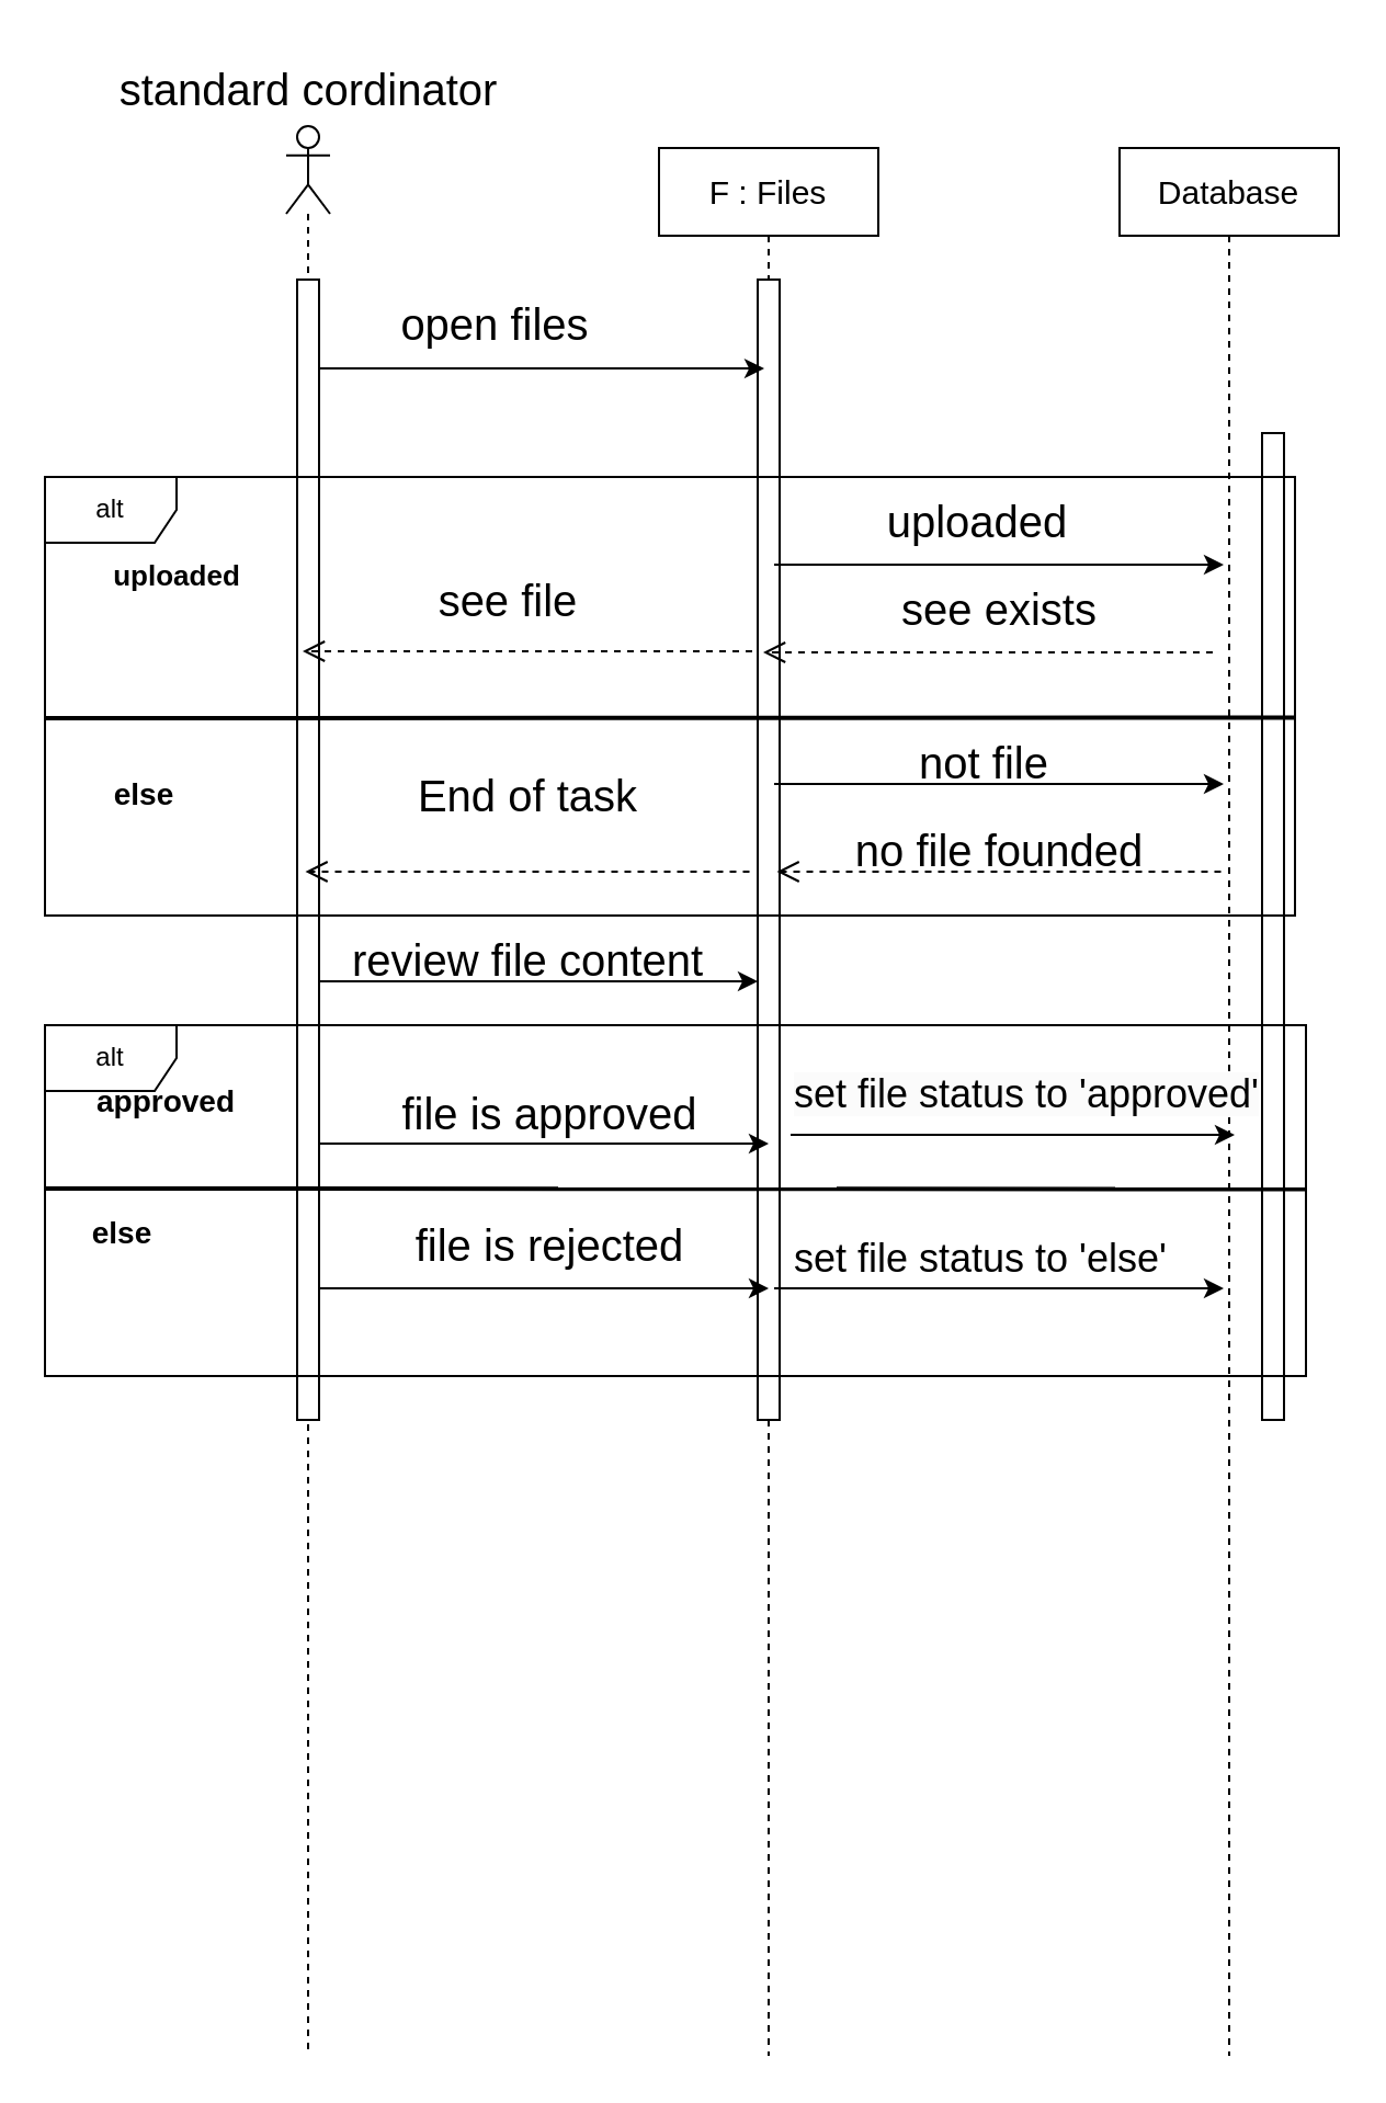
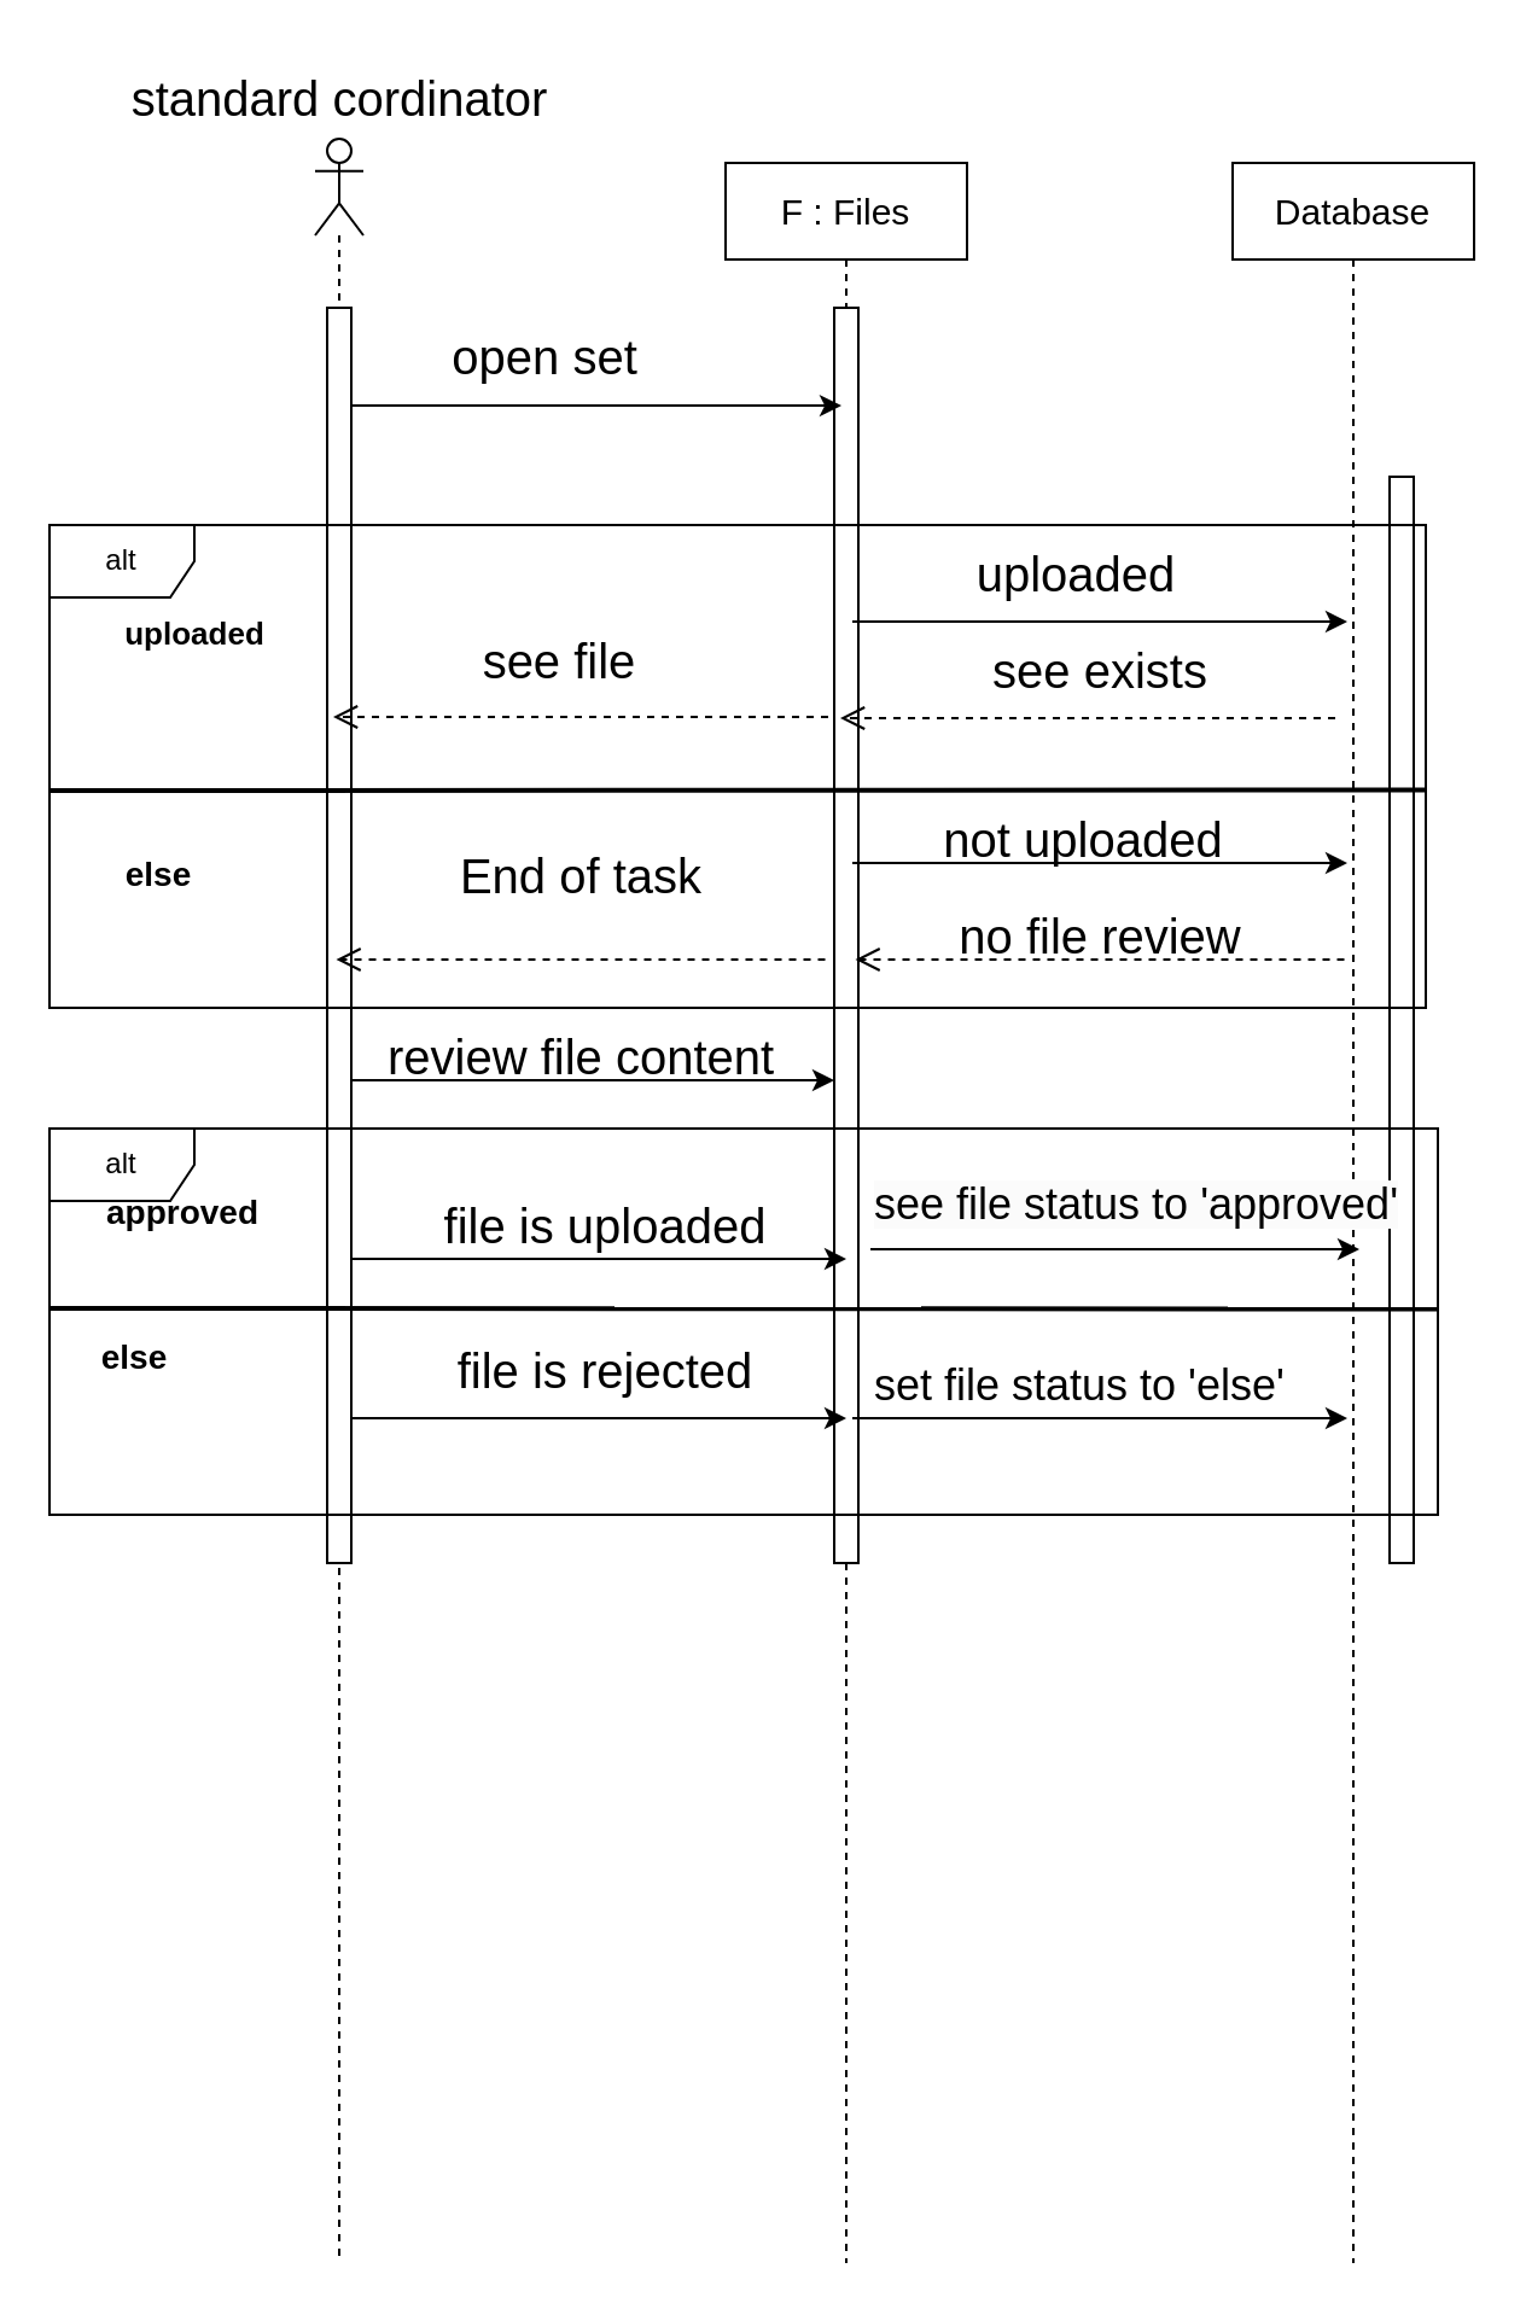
  <mxCell id="0" />
  <mxCell id="1" parent="0" />
  <mxCell id="2" value="" style="shape=umlLifeline;perimeter=lifelinePerimeter;whiteSpace=wrap;html=1;container=1;dropTarget=0;collapsible=0;recursiveResize=0;outlineConnect=0;portConstraint=eastwest;newEdgeStyle={&quot;curved&quot;:0,&quot;rounded&quot;:0};participant=umlActor;" parent="1" vertex="1"><mxGeometry x="130" y="57" width="20" height="880" as="geometry" /></mxCell>
  <mxCell id="3" value="" style="html=1;points=[[0,0,0,0,5],[0,1,0,0,-5],[1,0,0,0,5],[1,1,0,0,-5]];perimeter=orthogonalPerimeter;outlineConnect=0;targetShapes=umlLifeline;portConstraint=eastwest;newEdgeStyle={&quot;curved&quot;:0,&quot;rounded&quot;:0};" parent="2" vertex="1"><mxGeometry x="5" y="70" width="10" height="520" as="geometry" /></mxCell>
  <mxCell id="4" value="&lt;font style=&quot;font-size: 15px;&quot;&gt;F : Files&lt;/font&gt;" style="shape=umlLifeline;perimeter=lifelinePerimeter;whiteSpace=wrap;html=1;container=1;dropTarget=0;collapsible=0;recursiveResize=0;outlineConnect=0;portConstraint=eastwest;newEdgeStyle={&quot;curved&quot;:0,&quot;rounded&quot;:0};" parent="1" vertex="1"><mxGeometry x="300" y="67" width="100" height="870" as="geometry" /></mxCell>
  <mxCell id="5" value="" style="html=1;points=[[0,0,0,0,5],[0,1,0,0,-5],[1,0,0,0,5],[1,1,0,0,-5]];perimeter=orthogonalPerimeter;outlineConnect=0;targetShapes=umlLifeline;portConstraint=eastwest;newEdgeStyle={&quot;curved&quot;:0,&quot;rounded&quot;:0};" parent="4" vertex="1"><mxGeometry x="45" y="60" width="10" height="520" as="geometry" /></mxCell>
  <mxCell id="6" value="&lt;font style=&quot;font-size: 15px;&quot;&gt;Database&lt;/font&gt;" style="shape=umlLifeline;perimeter=lifelinePerimeter;whiteSpace=wrap;html=1;container=1;dropTarget=0;collapsible=0;recursiveResize=0;outlineConnect=0;portConstraint=eastwest;newEdgeStyle={&quot;curved&quot;:0,&quot;rounded&quot;:0};" parent="1" vertex="1"><mxGeometry x="510" y="67" width="100" height="870" as="geometry" /></mxCell>
  <mxCell id="7" value="" style="html=1;points=[[0,0,0,0,5],[0,1,0,0,-5],[1,0,0,0,5],[1,1,0,0,-5]];perimeter=orthogonalPerimeter;outlineConnect=0;targetShapes=umlLifeline;portConstraint=eastwest;newEdgeStyle={&quot;curved&quot;:0,&quot;rounded&quot;:0};" parent="6" vertex="1"><mxGeometry x="65" y="130" width="10" height="450" as="geometry" /></mxCell>
  <mxCell id="8" value="alt" style="shape=umlFrame;whiteSpace=wrap;html=1;pointerEvents=0;" parent="1" vertex="1"><mxGeometry x="20" y="217" width="570" height="200" as="geometry" /></mxCell>
  <mxCell id="9" value="&lt;span style=&quot;font-size: 13px;&quot;&gt;&lt;b&gt;uploaded&lt;/b&gt;&lt;/span&gt;" style="text;html=1;align=center;verticalAlign=middle;resizable=0;points=[];autosize=1;strokeColor=none;fillColor=none;" parent="1" vertex="1"><mxGeometry x="40" y="247" width="80" height="30" as="geometry" /></mxCell>
  <mxCell id="10" value="&lt;span style=&quot;font-size: 20px;&quot;&gt;uploaded&lt;/span&gt;" style="text;html=1;align=center;verticalAlign=middle;resizable=0;points=[];autosize=1;strokeColor=none;fillColor=none;" parent="1" vertex="1"><mxGeometry x="390" y="217" width="110" height="40" as="geometry" /></mxCell>
  <mxCell id="11" value="&lt;span style=&quot;font-size: 20px;&quot;&gt;see file&lt;/span&gt;" style="html=1;verticalAlign=bottom;endArrow=open;dashed=1;endSize=8;curved=0;rounded=0;" parent="1" edge="1"><mxGeometry x="0.098" y="-9" relative="1" as="geometry"><mxPoint x="342.5" y="296.5" as="sourcePoint" /><mxPoint x="137.5" y="296.5" as="targetPoint" /><mxPoint x="1" as="offset" /></mxGeometry></mxCell>
  <mxCell id="12" value="&lt;font style=&quot;font-size: 14px;&quot;&gt;&lt;b&gt;else&lt;/b&gt;&lt;/font&gt;" style="text;html=1;align=center;verticalAlign=middle;resizable=0;points=[];autosize=1;strokeColor=none;fillColor=none;" parent="1" vertex="1"><mxGeometry x="40" y="347" width="50" height="30" as="geometry" /></mxCell>
  <mxCell id="13" value="" style="edgeStyle=none;orthogonalLoop=1;jettySize=auto;html=1;rounded=0;entryX=0.3;entryY=0.078;entryDx=0;entryDy=0;entryPerimeter=0;" parent="1" source="3" target="5" edge="1"><mxGeometry width="100" relative="1" as="geometry"><mxPoint x="150" y="167" as="sourcePoint" /><mxPoint x="340" y="167" as="targetPoint" /><Array as="points" /></mxGeometry></mxCell>
- <mxCell id="14" value="&lt;span style=&quot;font-size: 20px;&quot;&gt;open files&lt;/span&gt;" style="text;html=1;align=center;verticalAlign=middle;resizable=0;points=[];autosize=1;strokeColor=none;fillColor=none;" parent="1" vertex="1"><mxGeometry x="170" y="127" width="110" height="40" as="geometry" /></mxCell>
+ <mxCell id="14" value="&lt;span style=&quot;font-size: 20px;&quot;&gt;open set&lt;/span&gt;" style="text;html=1;align=center;verticalAlign=middle;resizable=0;points=[];autosize=1;strokeColor=none;fillColor=none;" parent="1" vertex="1"><mxGeometry x="170" y="127" width="110" height="40" as="geometry" /></mxCell>
  <mxCell id="15" value="" style="edgeStyle=none;orthogonalLoop=1;jettySize=auto;html=1;rounded=0;" parent="1" edge="1"><mxGeometry width="100" relative="1" as="geometry"><mxPoint x="352.5" y="257" as="sourcePoint" /><mxPoint x="557.5" y="257" as="targetPoint" /><Array as="points" /></mxGeometry></mxCell>
- <mxCell id="16" value="&lt;font style=&quot;font-size: 20px;&quot;&gt;not file&lt;/font&gt;" style="text;html=1;align=center;verticalAlign=middle;resizable=0;points=[];autosize=1;strokeColor=none;fillColor=none;" parent="1" vertex="1"><mxGeometry x="377.5" y="327" width="140" height="40" as="geometry" /></mxCell>
+ <mxCell id="16" value="&lt;font style=&quot;font-size: 20px;&quot;&gt;not uploaded&lt;/font&gt;" style="text;html=1;align=center;verticalAlign=middle;resizable=0;points=[];autosize=1;strokeColor=none;fillColor=none;" parent="1" vertex="1"><mxGeometry x="377.5" y="327" width="140" height="40" as="geometry" /></mxCell>
  <mxCell id="17" value="&lt;span style=&quot;font-size: 20px;&quot;&gt;End of task&lt;/span&gt;" style="html=1;verticalAlign=bottom;endArrow=open;dashed=1;endSize=8;curved=0;rounded=0;" parent="1" edge="1"><mxGeometry y="-20" relative="1" as="geometry"><mxPoint x="341.25" y="397" as="sourcePoint" /><mxPoint x="138.75" y="397" as="targetPoint" /><mxPoint as="offset" /></mxGeometry></mxCell>
  <mxCell id="18" value="" style="edgeStyle=none;orthogonalLoop=1;jettySize=auto;html=1;rounded=0;" parent="1" edge="1"><mxGeometry width="100" relative="1" as="geometry"><mxPoint x="352.5" y="357" as="sourcePoint" /><mxPoint x="557.5" y="357" as="targetPoint" /><Array as="points" /></mxGeometry></mxCell>
  <mxCell id="19" value="" style="edgeStyle=none;orthogonalLoop=1;jettySize=auto;html=1;rounded=0;" parent="1" edge="1"><mxGeometry width="100" relative="1" as="geometry"><mxPoint x="145" y="447" as="sourcePoint" /><mxPoint x="345" y="447" as="targetPoint" /><Array as="points" /></mxGeometry></mxCell>
  <mxCell id="20" value="&lt;font style=&quot;font-size: 20px;&quot;&gt;review file content&lt;/font&gt;" style="text;html=1;align=center;verticalAlign=middle;resizable=0;points=[];autosize=1;strokeColor=none;fillColor=none;" parent="1" vertex="1"><mxGeometry x="150" y="417" width="180" height="40" as="geometry" /></mxCell>
  <mxCell id="21" value="alt" style="shape=umlFrame;whiteSpace=wrap;html=1;pointerEvents=0;" parent="1" vertex="1"><mxGeometry x="20" y="467" width="575" height="160" as="geometry" /></mxCell>
  <mxCell id="22" value="&lt;span style=&quot;font-size: 14px;&quot;&gt;&lt;b&gt;approved&lt;/b&gt;&lt;/span&gt;" style="text;html=1;align=center;verticalAlign=middle;resizable=0;points=[];autosize=1;strokeColor=none;fillColor=none;" parent="1" vertex="1"><mxGeometry x="30" y="487" width="90" height="30" as="geometry" /></mxCell>
  <mxCell id="23" value="&lt;font style=&quot;font-size: 14px;&quot;&gt;&lt;b&gt;else&lt;/b&gt;&lt;/font&gt;" style="text;html=1;align=center;verticalAlign=middle;resizable=0;points=[];autosize=1;strokeColor=none;fillColor=none;" parent="1" vertex="1"><mxGeometry x="30" y="547" width="50" height="30" as="geometry" /></mxCell>
  <mxCell id="24" value="" style="edgeStyle=none;orthogonalLoop=1;jettySize=auto;html=1;rounded=0;" parent="1" edge="1"><mxGeometry width="100" relative="1" as="geometry"><mxPoint x="145" y="521" as="sourcePoint" /><mxPoint x="350" y="521" as="targetPoint" /><Array as="points" /></mxGeometry></mxCell>
  <mxCell id="25" value="" style="edgeStyle=none;orthogonalLoop=1;jettySize=auto;html=1;rounded=0;" parent="1" edge="1"><mxGeometry width="100" relative="1" as="geometry"><mxPoint x="145" y="587" as="sourcePoint" /><mxPoint x="350" y="587" as="targetPoint" /><Array as="points" /></mxGeometry></mxCell>
- <mxCell id="26" value="&lt;span style=&quot;font-size: 20px;&quot;&gt;file is approved&lt;/span&gt;" style="text;html=1;align=center;verticalAlign=middle;resizable=0;points=[];autosize=1;strokeColor=none;fillColor=none;" parent="1" vertex="1"><mxGeometry x="170" y="487" width="160" height="40" as="geometry" /></mxCell>
+ <mxCell id="26" value="&lt;span style=&quot;font-size: 20px;&quot;&gt;file is uploaded&lt;/span&gt;" style="text;html=1;align=center;verticalAlign=middle;resizable=0;points=[];autosize=1;strokeColor=none;fillColor=none;" parent="1" vertex="1"><mxGeometry x="170" y="487" width="160" height="40" as="geometry" /></mxCell>
  <mxCell id="27" value="&lt;span style=&quot;font-size: 20px;&quot;&gt;file is rejected&lt;/span&gt;" style="text;html=1;align=center;verticalAlign=middle;resizable=0;points=[];autosize=1;strokeColor=none;fillColor=none;" parent="1" vertex="1"><mxGeometry x="175" y="547" width="150" height="40" as="geometry" /></mxCell>
  <mxCell id="28" value="&lt;font style=&quot;font-size: 20px;&quot;&gt;standard cordinator&lt;/font&gt;" style="text;html=1;align=center;verticalAlign=middle;resizable=0;points=[];autosize=1;strokeColor=none;fillColor=none;" parent="1" vertex="1"><mxGeometry x="40" y="20" width="200" height="40" as="geometry" /></mxCell>
  <mxCell id="29" value="" style="html=1;verticalAlign=bottom;endArrow=open;dashed=1;endSize=8;curved=0;rounded=0;" parent="1" edge="1"><mxGeometry x="0.024" y="-10" relative="1" as="geometry"><mxPoint x="552.5" y="297" as="sourcePoint" /><mxPoint x="347.5" y="297" as="targetPoint" /><mxPoint as="offset" /></mxGeometry></mxCell>
  <mxCell id="30" value="" style="edgeStyle=none;orthogonalLoop=1;jettySize=auto;html=1;rounded=0;entryX=1.009;entryY=0.561;entryDx=0;entryDy=0;entryPerimeter=0;endArrow=none;endFill=0;strokeWidth=2;" parent="1" edge="1"><mxGeometry width="100" relative="1" as="geometry"><mxPoint x="20" y="327" as="sourcePoint" /><mxPoint x="590" y="326.76" as="targetPoint" /><Array as="points" /></mxGeometry></mxCell>
  <mxCell id="31" value="" style="edgeStyle=none;orthogonalLoop=1;jettySize=auto;html=1;rounded=0;entryX=1.009;entryY=0.561;entryDx=0;entryDy=0;entryPerimeter=0;endArrow=none;endFill=0;strokeWidth=2;" parent="1" edge="1"><mxGeometry width="100" relative="1" as="geometry"><mxPoint x="20" y="541.5" as="sourcePoint" /><mxPoint x="595.13" y="541.76" as="targetPoint" /><Array as="points" /></mxGeometry></mxCell>
  <mxCell id="32" value="&lt;font style=&quot;font-size: 20px;&quot;&gt;see exists&lt;/font&gt;" style="text;html=1;align=center;verticalAlign=middle;resizable=0;points=[];autosize=1;strokeColor=none;fillColor=none;" parent="1" vertex="1"><mxGeometry x="400" y="257" width="110" height="40" as="geometry" /></mxCell>
  <mxCell id="33" value="" style="html=1;verticalAlign=bottom;endArrow=open;dashed=1;endSize=8;curved=0;rounded=0;" parent="1" edge="1"><mxGeometry x="-0.049" y="-10" relative="1" as="geometry"><mxPoint x="556.25" y="397" as="sourcePoint" /><mxPoint x="353.75" y="397" as="targetPoint" /><mxPoint as="offset" /></mxGeometry></mxCell>
- <mxCell id="34" value="&lt;font style=&quot;font-size: 20px;&quot;&gt;no file founded&lt;/font&gt;" style="text;html=1;align=center;verticalAlign=middle;resizable=0;points=[];autosize=1;strokeColor=none;fillColor=none;" parent="1" vertex="1"><mxGeometry x="380" y="367" width="150" height="40" as="geometry" /></mxCell>
+ <mxCell id="34" value="&lt;font style=&quot;font-size: 20px;&quot;&gt;no file review&lt;/font&gt;" style="text;html=1;align=center;verticalAlign=middle;resizable=0;points=[];autosize=1;strokeColor=none;fillColor=none;" parent="1" vertex="1"><mxGeometry x="380" y="367" width="150" height="40" as="geometry" /></mxCell>
  <mxCell id="35" value="" style="edgeStyle=none;orthogonalLoop=1;jettySize=auto;html=1;rounded=0;" parent="1" edge="1"><mxGeometry width="100" relative="1" as="geometry"><mxPoint x="360" y="517" as="sourcePoint" /><mxPoint x="562.5" y="517" as="targetPoint" /><Array as="points" /></mxGeometry></mxCell>
  <mxCell id="36" value="" style="edgeStyle=none;orthogonalLoop=1;jettySize=auto;html=1;rounded=0;" parent="1" edge="1"><mxGeometry width="100" relative="1" as="geometry"><mxPoint x="352.5" y="587" as="sourcePoint" /><mxPoint x="557.5" y="587" as="targetPoint" /><Array as="points" /></mxGeometry></mxCell>
  <mxCell id="37" value="&lt;div style=&quot;&quot;&gt;&lt;font style=&quot;font-size: 18px;&quot;&gt;set file status to 'else'&lt;/font&gt;&lt;/div&gt;" style="text;whiteSpace=wrap;html=1;align=left;" parent="1" vertex="1"><mxGeometry x="360" y="557" width="220" height="50" as="geometry" /></mxCell>
- <mxCell id="38" value="&lt;span style=&quot;color: rgb(0, 0, 0); font-family: Helvetica; font-size: 18px; font-style: normal; font-variant-ligatures: normal; font-variant-caps: normal; font-weight: 400; letter-spacing: normal; orphans: 2; text-align: center; text-indent: 0px; text-transform: none; widows: 2; word-spacing: 0px; -webkit-text-stroke-width: 0px; background-color: rgb(251, 251, 251); text-decoration-thickness: initial; text-decoration-style: initial; text-decoration-color: initial; float: none; display: inline !important;&quot;&gt;set file status to 'approved'&lt;/span&gt;" style="text;whiteSpace=wrap;html=1;" vertex="1" parent="1"><mxGeometry x="360" y="482" width="220" height="30" as="geometry" /></mxCell>
+ <mxCell id="38" value="&lt;span style=&quot;color: rgb(0, 0, 0); font-family: Helvetica; font-size: 18px; font-style: normal; font-variant-ligatures: normal; font-variant-caps: normal; font-weight: 400; letter-spacing: normal; orphans: 2; text-align: center; text-indent: 0px; text-transform: none; widows: 2; word-spacing: 0px; -webkit-text-stroke-width: 0px; background-color: rgb(251, 251, 251); text-decoration-thickness: initial; text-decoration-style: initial; text-decoration-color: initial; float: none; display: inline !important;&quot;&gt;see file status to 'approved'&lt;/span&gt;" style="text;whiteSpace=wrap;html=1;" vertex="1" parent="1"><mxGeometry x="360" y="482" width="220" height="30" as="geometry" /></mxCell>
